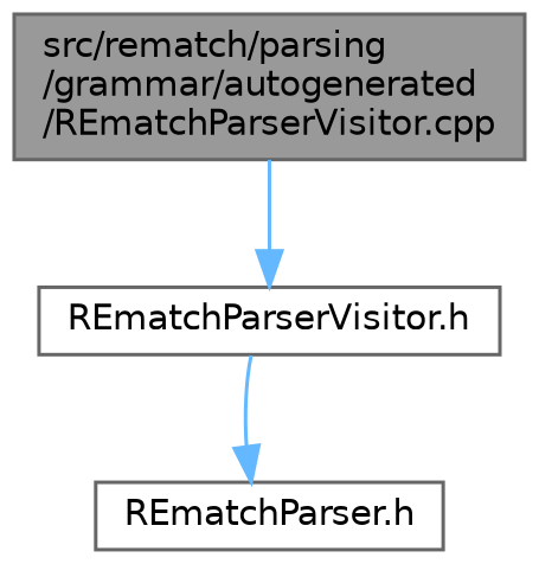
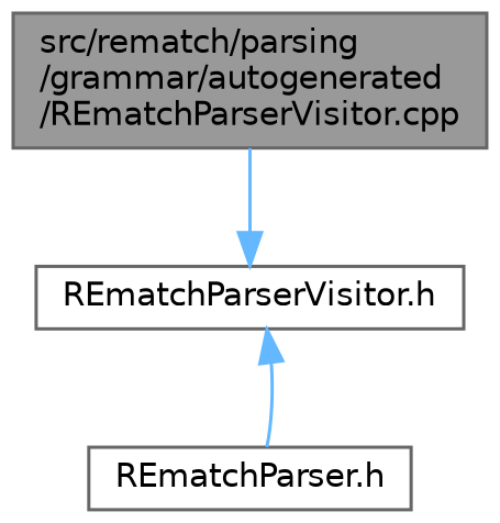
  digraph {
    node [color=grey40 fillcolor=white fontname=Helvetica fontsize=10 shape=box style=filled]
    edge [color=steelblue1 fontname=Helvetica fontsize=10 labelfontname=Helvetica labelfontsize=10 style=solid]
    n1 [color=gray40 fillcolor=grey60 fontcolor=black height=0.2 label="src/rematch/parsing\l/grammar/autogenerated\l/REmatchParserVisitor.cpp" width=0.4]
    n2 [height=0.2 label="REmatchParserVisitor.h" width=0.4]
    n3 [height=0.2 label="REmatchParser.h" width=0.4]
    n1 -> n2
-   n2 -> n3
+   n3 -> n2
  }
